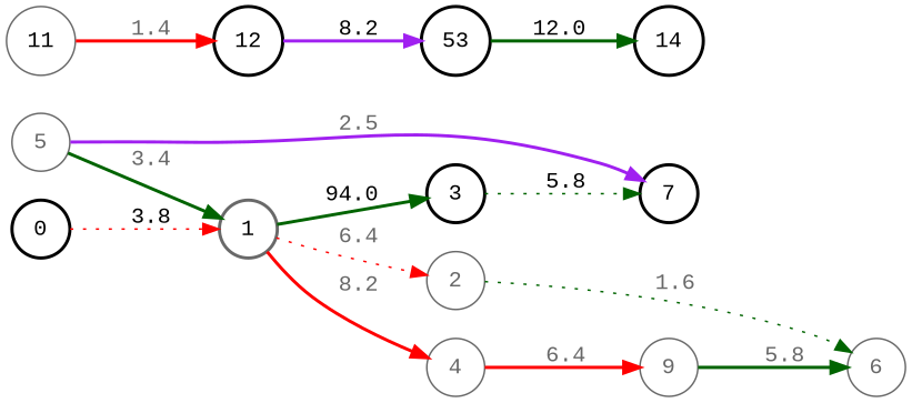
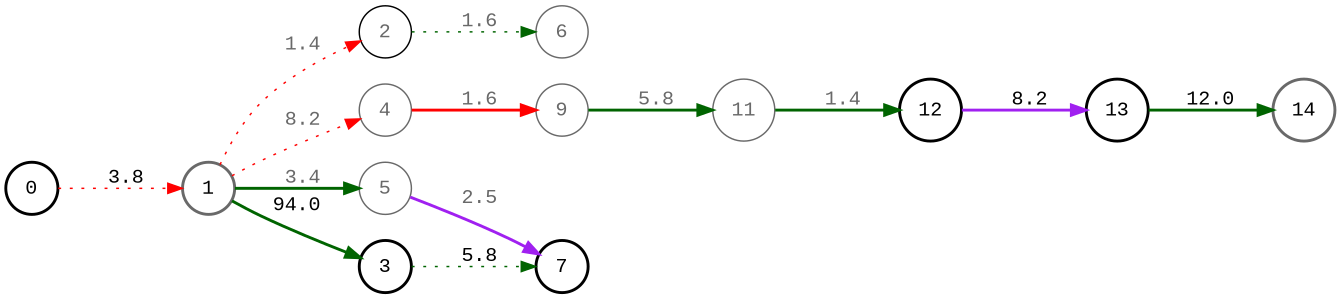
  digraph {
    fontname="Liberation Mono"
    rankdir=LR
    node [color=dimgray fontcolor=black fontname="Liberation Mono" shape=circle style=bold]
    edge [color=darkgreen fontcolor=dimgray fontname="Liberation Mono" style=bold weight=16]
    1
    0 [color=black]
-   2 [fontcolor=dimgray style=""]
+   2 [color=black fontcolor=dimgray style=""]
    3 [color=black]
    4 [fontcolor=dimgray style=""]
    5 [fontcolor=dimgray style=""]
    6 [fontcolor=dimgray style=""]
    7 [color=black]
    9 [fontcolor=dimgray style=""]
-   11 [style=""]
-   13 [color=black label=53]
-   14 [color=black]
+   11 [fontcolor=dimgray style=""]
+   13 [color=black]
+   14
    12 [color=black]
-   1 -> 2 [color=red label="  6.4 " style=dotted weight=64]
+   1 -> 2 [color=red label="  1.4 " style=dotted weight=64]
    1 -> 3 [fontcolor=black label=" 94.0 " weight=140]
-   1 -> 4 [color=red label="  8.2 " weight=82]
-   5 -> 1 [label="  3.4 " weight=34]
+   1 -> 4 [color=red label="  8.2 " style=dotted weight=82]
+   1 -> 5 [label="  3.4 " weight=34]
    0 -> 1 [color=red fontcolor=black label="  3.8 " style=dotted weight=38]
    2 -> 6 [label="  1.6 " style=dotted]
    3 -> 7 [fontcolor=black label="  5.8 " style=dotted weight=58]
-   4 -> 9 [color=red label="  6.4 "]
+   4 -> 9 [color=red label="  1.6 "]
    5 -> 7 [color=purple label="  2.5 " weight=24]
-   9 -> 6 [label="  5.8 " weight=58]
-   11 -> 12 [color=red label="  1.4 " weight=14]
+   9 -> 11 [label="  5.8 " weight=58]
+   11 -> 12 [label="  1.4 " weight=14]
    13 -> 14 [fontcolor=black label=" 12.0 " weight=120]
    12 -> 13 [color=purple fontcolor=black label="  8.2 " weight=14]
  }
